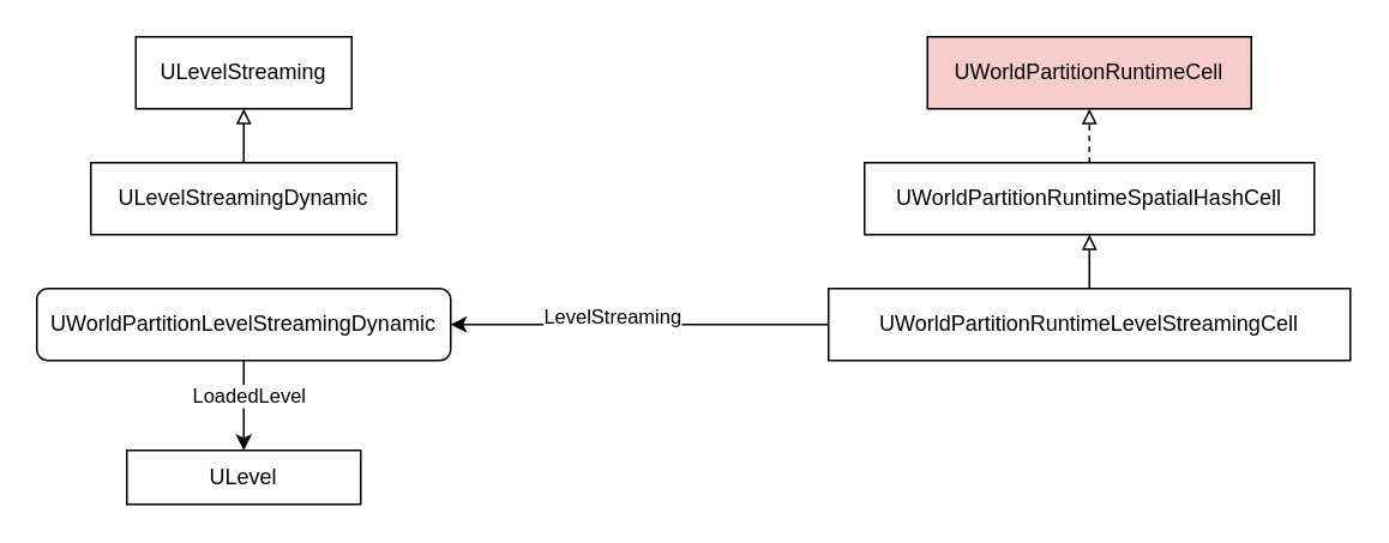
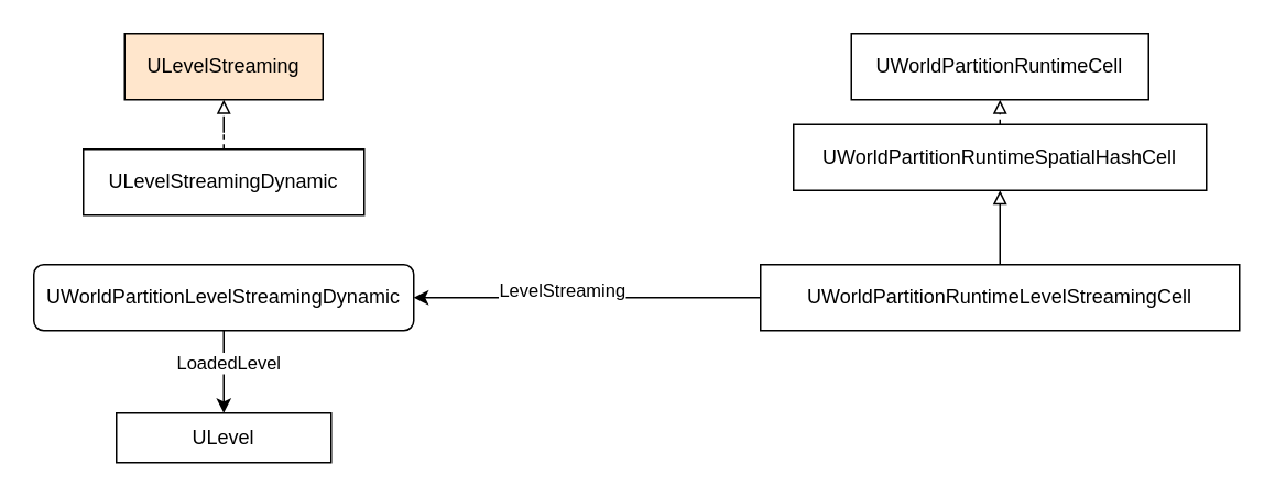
  <mxCell id="0" />
  <mxCell id="1" parent="0" />
- <mxCell id="2" value="ULevelStreaming" style="rounded=0;whiteSpace=wrap;html=1;" vertex="1" parent="1"><mxGeometry x="75" y="20" width="120" height="40" as="geometry" /></mxCell>
- <mxCell id="3" style="edgeStyle=orthogonalEdgeStyle;rounded=0;orthogonalLoop=1;jettySize=auto;html=1;exitX=0.5;exitY=0;exitDx=0;exitDy=0;endArrow=block;endFill=0;" edge="1" parent="1" source="4" target="2"><mxGeometry relative="1" as="geometry" /></mxCell>
+ <mxCell id="2" value="ULevelStreaming" style="rounded=0;whiteSpace=wrap;html=1;fillColor=#ffe6cc;" vertex="1" parent="1"><mxGeometry x="75" y="20" width="120" height="40" as="geometry" /></mxCell>
+ <mxCell id="3" style="edgeStyle=orthogonalEdgeStyle;rounded=0;orthogonalLoop=1;jettySize=auto;html=1;exitX=0.5;exitY=0;exitDx=0;exitDy=0;endArrow=block;endFill=0;dashed=1;" edge="1" parent="1" source="4" target="2"><mxGeometry relative="1" as="geometry" /></mxCell>
  <mxCell id="4" value="ULevelStreamingDynamic" style="rounded=0;whiteSpace=wrap;html=1;" vertex="1" parent="1"><mxGeometry x="50" y="90" width="170" height="40" as="geometry" /></mxCell>
  <mxCell id="5" value="" style="edgeStyle=orthogonalEdgeStyle;rounded=0;orthogonalLoop=1;jettySize=auto;html=1;" edge="1" parent="1" source="7" target="15"><mxGeometry relative="1" as="geometry" /></mxCell>
  <mxCell id="6" value="LoadedLevel" style="edgeLabel;html=1;align=center;verticalAlign=middle;resizable=0;points=[];" vertex="1" connectable="0" parent="5"><mxGeometry x="-0.233" y="2" relative="1" as="geometry"><mxPoint as="offset" /></mxGeometry></mxCell>
  <mxCell id="7" value="UWorldPartitionLevelStreamingDynamic" style="whiteSpace=wrap;html=1;rounded=1;" vertex="1" parent="1"><mxGeometry x="20" y="160" width="230" height="40" as="geometry" /></mxCell>
- <mxCell id="8" value="UWorldPartitionRuntimeCell" style="rounded=0;whiteSpace=wrap;html=1;fillColor=#f8cecc;" vertex="1" parent="1"><mxGeometry x="515" y="20" width="180" height="40" as="geometry" /></mxCell>
+ <mxCell id="8" value="UWorldPartitionRuntimeCell" style="rounded=0;whiteSpace=wrap;html=1;" vertex="1" parent="1"><mxGeometry x="515" y="20" width="180" height="40" as="geometry" /></mxCell>
  <mxCell id="9" style="edgeStyle=orthogonalEdgeStyle;rounded=0;orthogonalLoop=1;jettySize=auto;html=1;exitX=0.5;exitY=0;exitDx=0;exitDy=0;entryX=0.5;entryY=1;entryDx=0;entryDy=0;endArrow=block;endFill=0;dashed=1;" edge="1" parent="1" source="10" target="8"><mxGeometry relative="1" as="geometry" /></mxCell>
- <mxCell id="10" value="UWorldPartitionRuntimeSpatialHashCell" style="rounded=0;whiteSpace=wrap;html=1;" vertex="1" parent="1"><mxGeometry x="480" y="90" width="250" height="40" as="geometry" /></mxCell>
+ <mxCell id="10" value="UWorldPartitionRuntimeSpatialHashCell" style="rounded=0;whiteSpace=wrap;html=1;" vertex="1" parent="1"><mxGeometry x="480" y="75" width="250" height="40" as="geometry" /></mxCell>
  <mxCell id="11" style="edgeStyle=orthogonalEdgeStyle;rounded=0;orthogonalLoop=1;jettySize=auto;html=1;exitX=0.5;exitY=0;exitDx=0;exitDy=0;endArrow=block;endFill=0;" edge="1" parent="1" source="14" target="10"><mxGeometry relative="1" as="geometry" /></mxCell>
  <mxCell id="12" style="edgeStyle=orthogonalEdgeStyle;rounded=0;orthogonalLoop=1;jettySize=auto;html=1;exitX=0;exitY=0.5;exitDx=0;exitDy=0;" edge="1" parent="1" source="14" target="7"><mxGeometry relative="1" as="geometry" /></mxCell>
  <mxCell id="13" value="LevelStreaming" style="edgeLabel;html=1;align=center;verticalAlign=middle;resizable=0;points=[];" vertex="1" connectable="0" parent="12"><mxGeometry x="0.152" y="-5" relative="1" as="geometry"><mxPoint as="offset" /></mxGeometry></mxCell>
  <mxCell id="14" value="UWorldPartitionRuntimeLevelStreamingCell" style="rounded=0;whiteSpace=wrap;html=1;" vertex="1" parent="1"><mxGeometry x="460" y="160" width="290" height="40" as="geometry" /></mxCell>
  <mxCell id="15" value="ULevel" style="rounded=0;whiteSpace=wrap;html=1;" vertex="1" parent="1"><mxGeometry x="70" y="250" width="130" height="30" as="geometry" /></mxCell>
